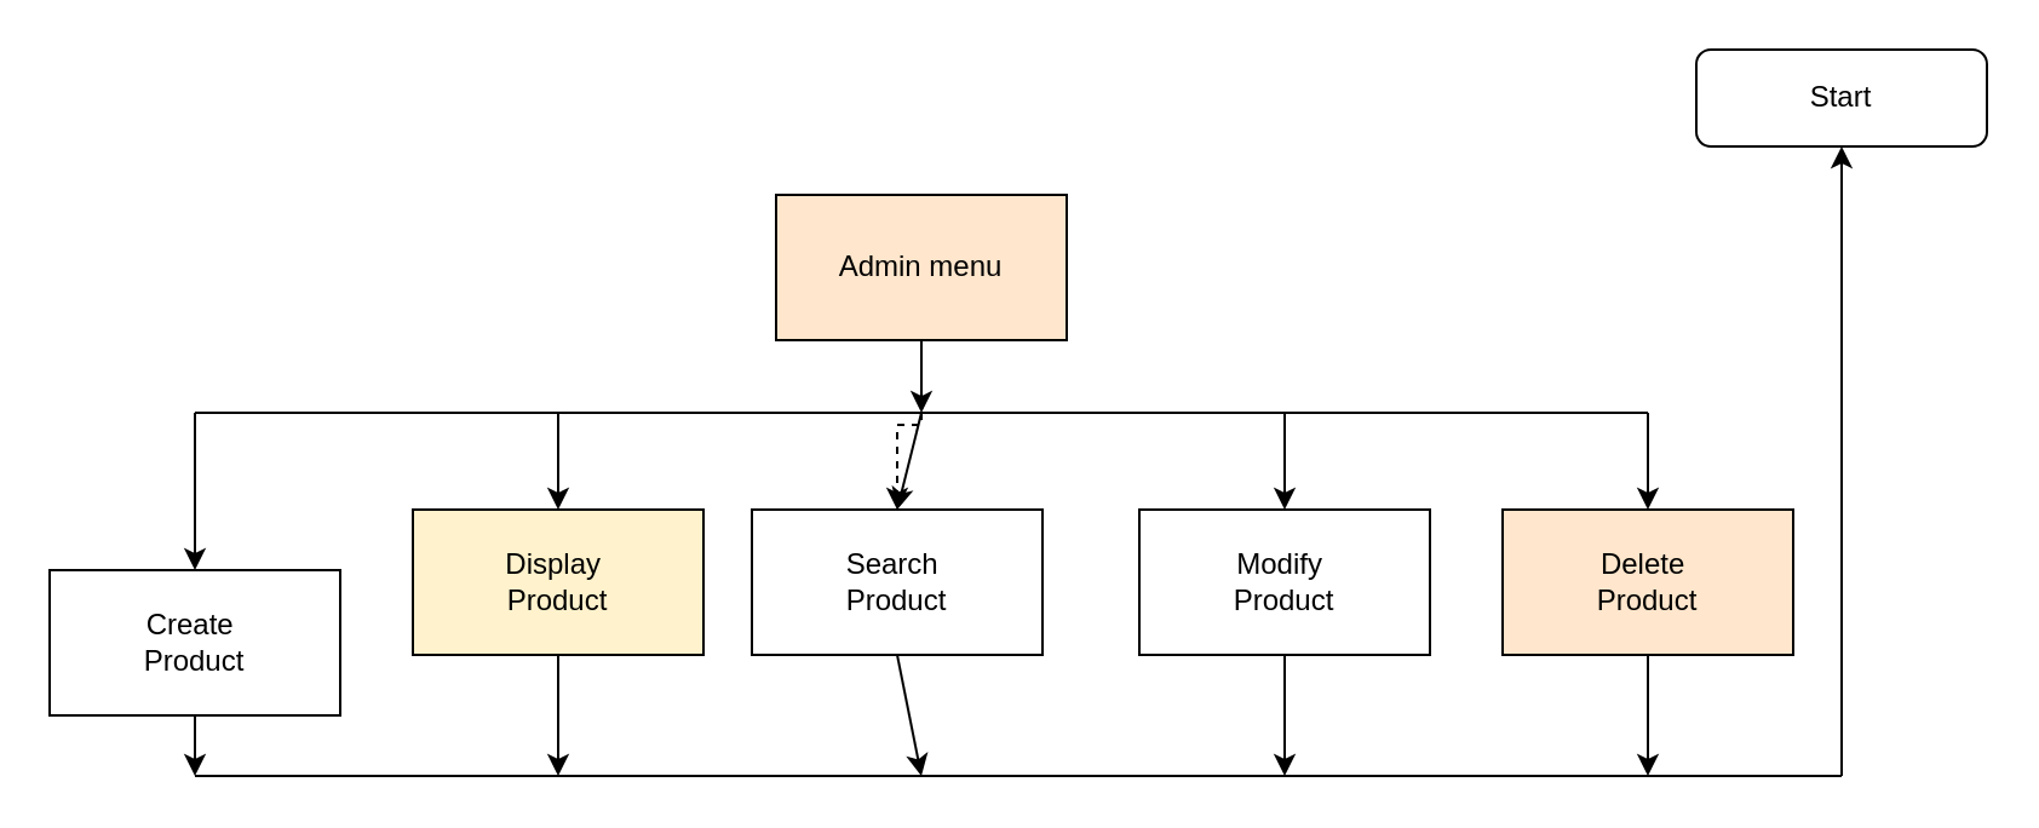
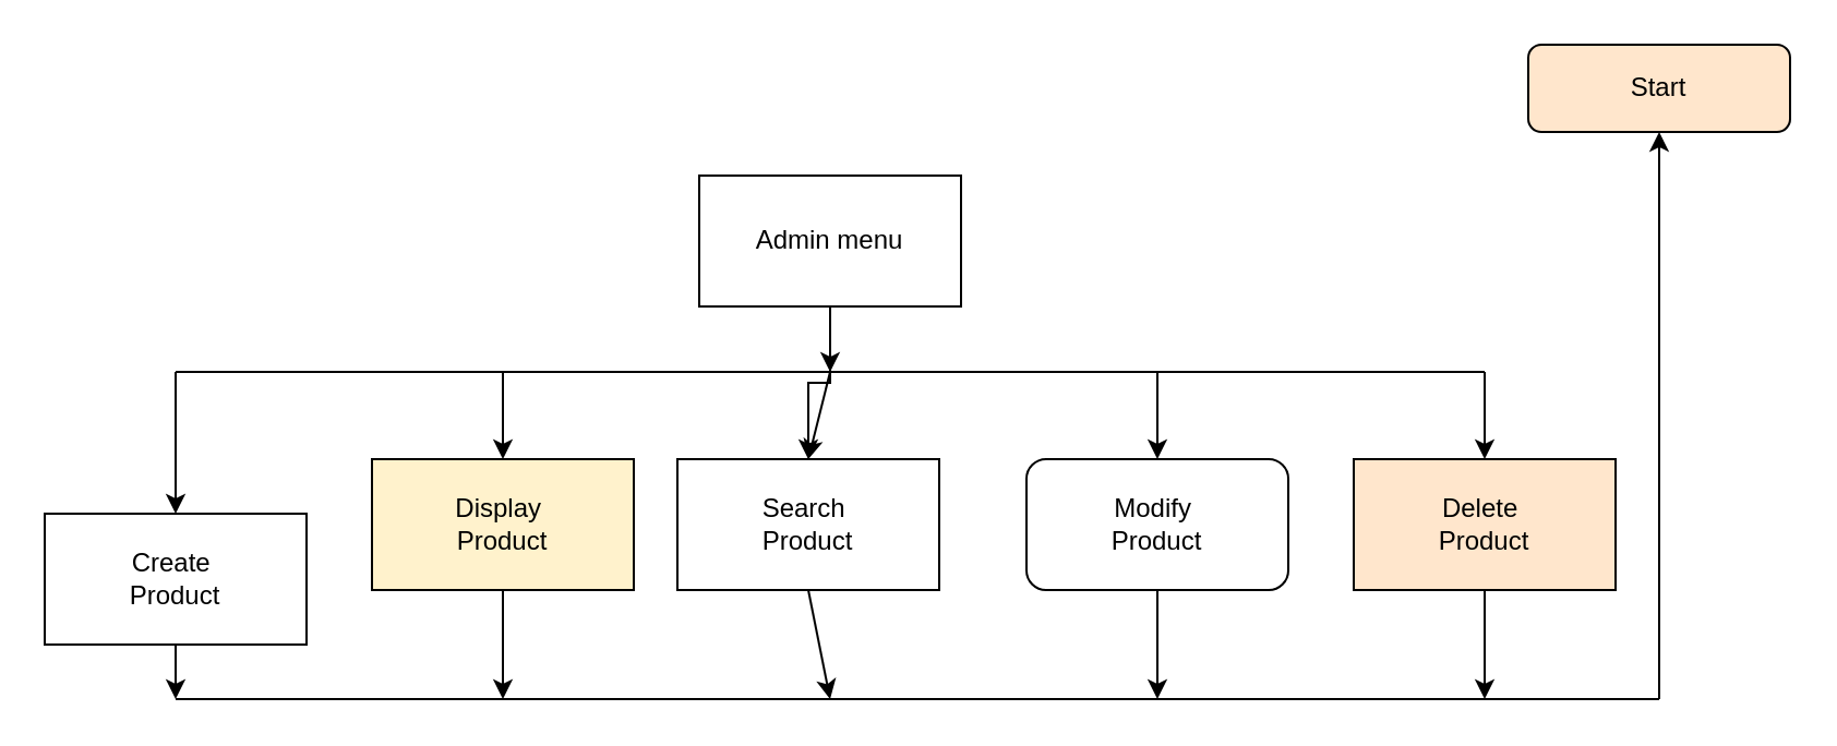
  <mxCell id="0" />
  <mxCell id="1" parent="0" />
- <mxCell id="2" value="" style="edgeStyle=orthogonalEdgeStyle;rounded=0;orthogonalLoop=1;jettySize=auto;html=1;dashed=1;" edge="1" parent="1" source="3" target="6"><mxGeometry relative="1" as="geometry" /></mxCell>
- <mxCell id="3" value="Admin menu" style="rounded=0;whiteSpace=wrap;html=1;fillColor=#ffe6cc;" vertex="1" parent="1"><mxGeometry x="320" y="80" width="120" height="60" as="geometry" /></mxCell>
+ <mxCell id="2" value="" style="edgeStyle=orthogonalEdgeStyle;rounded=0;orthogonalLoop=1;jettySize=auto;html=1;" edge="1" parent="1" source="3" target="6"><mxGeometry relative="1" as="geometry" /></mxCell>
+ <mxCell id="3" value="Admin menu" style="rounded=0;whiteSpace=wrap;html=1;" vertex="1" parent="1"><mxGeometry x="320" y="80" width="120" height="60" as="geometry" /></mxCell>
  <mxCell id="4" value="Delete&amp;nbsp;&lt;br&gt;Product" style="rounded=0;whiteSpace=wrap;html=1;fillColor=#ffe6cc;" vertex="1" parent="1"><mxGeometry x="620" y="210" width="120" height="60" as="geometry" /></mxCell>
- <mxCell id="5" value="Modify&amp;nbsp;&lt;br&gt;Product" style="rounded=0;whiteSpace=wrap;html=1;" vertex="1" parent="1"><mxGeometry x="470" y="210" width="120" height="60" as="geometry" /></mxCell>
+ <mxCell id="5" value="Modify&amp;nbsp;&lt;br&gt;Product" style="whiteSpace=wrap;html=1;rounded=1;" vertex="1" parent="1"><mxGeometry x="470" y="210" width="120" height="60" as="geometry" /></mxCell>
  <mxCell id="6" value="Search&amp;nbsp;&lt;br&gt;Product" style="rounded=0;whiteSpace=wrap;html=1;" vertex="1" parent="1"><mxGeometry x="310" y="210" width="120" height="60" as="geometry" /></mxCell>
  <mxCell id="7" value="Display&amp;nbsp;&lt;br&gt;Product" style="rounded=0;whiteSpace=wrap;html=1;fillColor=#fff2cc;" vertex="1" parent="1"><mxGeometry x="170" y="210" width="120" height="60" as="geometry" /></mxCell>
  <mxCell id="8" value="Create&amp;nbsp;&lt;br&gt;Product" style="rounded=0;whiteSpace=wrap;html=1;" vertex="1" parent="1"><mxGeometry x="20" y="235" width="120" height="60" as="geometry" /></mxCell>
  <mxCell id="9" value="" style="endArrow=none;html=1;rounded=0;" edge="1" parent="1"><mxGeometry width="50" height="50" relative="1" as="geometry"><mxPoint x="80" y="170" as="sourcePoint" /><mxPoint x="680" y="170" as="targetPoint" /></mxGeometry></mxCell>
  <mxCell id="10" value="" style="endArrow=classic;html=1;rounded=0;entryX=0.5;entryY=0;entryDx=0;entryDy=0;" edge="1" parent="1" target="8"><mxGeometry width="50" height="50" relative="1" as="geometry"><mxPoint x="80" y="170" as="sourcePoint" /><mxPoint x="410" y="260" as="targetPoint" /></mxGeometry></mxCell>
  <mxCell id="11" value="" style="endArrow=classic;html=1;rounded=0;entryX=0.5;entryY=0;entryDx=0;entryDy=0;" edge="1" parent="1" target="7"><mxGeometry width="50" height="50" relative="1" as="geometry"><mxPoint x="230" y="170" as="sourcePoint" /><mxPoint x="410" y="260" as="targetPoint" /></mxGeometry></mxCell>
  <mxCell id="12" value="" style="endArrow=classic;html=1;rounded=0;entryX=0.5;entryY=0;entryDx=0;entryDy=0;" edge="1" parent="1" target="6"><mxGeometry width="50" height="50" relative="1" as="geometry"><mxPoint x="380" y="170" as="sourcePoint" /><mxPoint x="410" y="260" as="targetPoint" /></mxGeometry></mxCell>
  <mxCell id="13" value="" style="endArrow=classic;html=1;rounded=0;entryX=0.5;entryY=0;entryDx=0;entryDy=0;" edge="1" parent="1" target="5"><mxGeometry width="50" height="50" relative="1" as="geometry"><mxPoint x="530" y="170" as="sourcePoint" /><mxPoint x="410" y="260" as="targetPoint" /></mxGeometry></mxCell>
  <mxCell id="14" value="" style="endArrow=classic;html=1;rounded=0;entryX=0.5;entryY=0;entryDx=0;entryDy=0;" edge="1" parent="1" target="4"><mxGeometry width="50" height="50" relative="1" as="geometry"><mxPoint x="680" y="170" as="sourcePoint" /><mxPoint x="410" y="260" as="targetPoint" /></mxGeometry></mxCell>
  <mxCell id="15" value="" style="endArrow=classic;html=1;rounded=0;" edge="1" parent="1"><mxGeometry width="50" height="50" relative="1" as="geometry"><mxPoint x="380" y="140" as="sourcePoint" /><mxPoint x="380" y="170" as="targetPoint" /></mxGeometry></mxCell>
  <mxCell id="16" value="" style="endArrow=classic;html=1;rounded=0;exitX=0.5;exitY=1;exitDx=0;exitDy=0;" edge="1" parent="1" source="8"><mxGeometry width="50" height="50" relative="1" as="geometry"><mxPoint x="360" y="310" as="sourcePoint" /><mxPoint x="80" y="320" as="targetPoint" /></mxGeometry></mxCell>
  <mxCell id="17" value="" style="endArrow=classic;html=1;rounded=0;exitX=0.5;exitY=1;exitDx=0;exitDy=0;" edge="1" parent="1" source="7"><mxGeometry width="50" height="50" relative="1" as="geometry"><mxPoint x="360" y="310" as="sourcePoint" /><mxPoint x="230" y="320" as="targetPoint" /></mxGeometry></mxCell>
  <mxCell id="18" value="" style="endArrow=classic;html=1;rounded=0;exitX=0.5;exitY=1;exitDx=0;exitDy=0;" edge="1" parent="1" source="6"><mxGeometry width="50" height="50" relative="1" as="geometry"><mxPoint x="360" y="310" as="sourcePoint" /><mxPoint x="380" y="320" as="targetPoint" /></mxGeometry></mxCell>
  <mxCell id="19" value="" style="endArrow=classic;html=1;rounded=0;exitX=0.5;exitY=1;exitDx=0;exitDy=0;" edge="1" parent="1" source="5"><mxGeometry width="50" height="50" relative="1" as="geometry"><mxPoint x="360" y="310" as="sourcePoint" /><mxPoint x="530" y="320" as="targetPoint" /></mxGeometry></mxCell>
  <mxCell id="20" value="" style="endArrow=classic;html=1;rounded=0;exitX=0.5;exitY=1;exitDx=0;exitDy=0;" edge="1" parent="1" source="4"><mxGeometry width="50" height="50" relative="1" as="geometry"><mxPoint x="360" y="310" as="sourcePoint" /><mxPoint x="680" y="320" as="targetPoint" /></mxGeometry></mxCell>
  <mxCell id="21" value="" style="endArrow=none;html=1;rounded=0;" edge="1" parent="1"><mxGeometry width="50" height="50" relative="1" as="geometry"><mxPoint x="80" y="320" as="sourcePoint" /><mxPoint x="760" y="320" as="targetPoint" /></mxGeometry></mxCell>
  <mxCell id="22" value="" style="endArrow=classic;html=1;rounded=0;" edge="1" parent="1"><mxGeometry width="50" height="50" relative="1" as="geometry"><mxPoint x="760" y="320" as="sourcePoint" /><mxPoint x="760" y="60" as="targetPoint" /></mxGeometry></mxCell>
- <mxCell id="23" value="Start" style="rounded=1;whiteSpace=wrap;html=1;" vertex="1" parent="1"><mxGeometry x="700" y="20" width="120" height="40" as="geometry" /></mxCell>
+ <mxCell id="23" value="Start" style="rounded=1;whiteSpace=wrap;html=1;fillColor=#ffe6cc;" vertex="1" parent="1"><mxGeometry x="700" y="20" width="120" height="40" as="geometry" /></mxCell>
